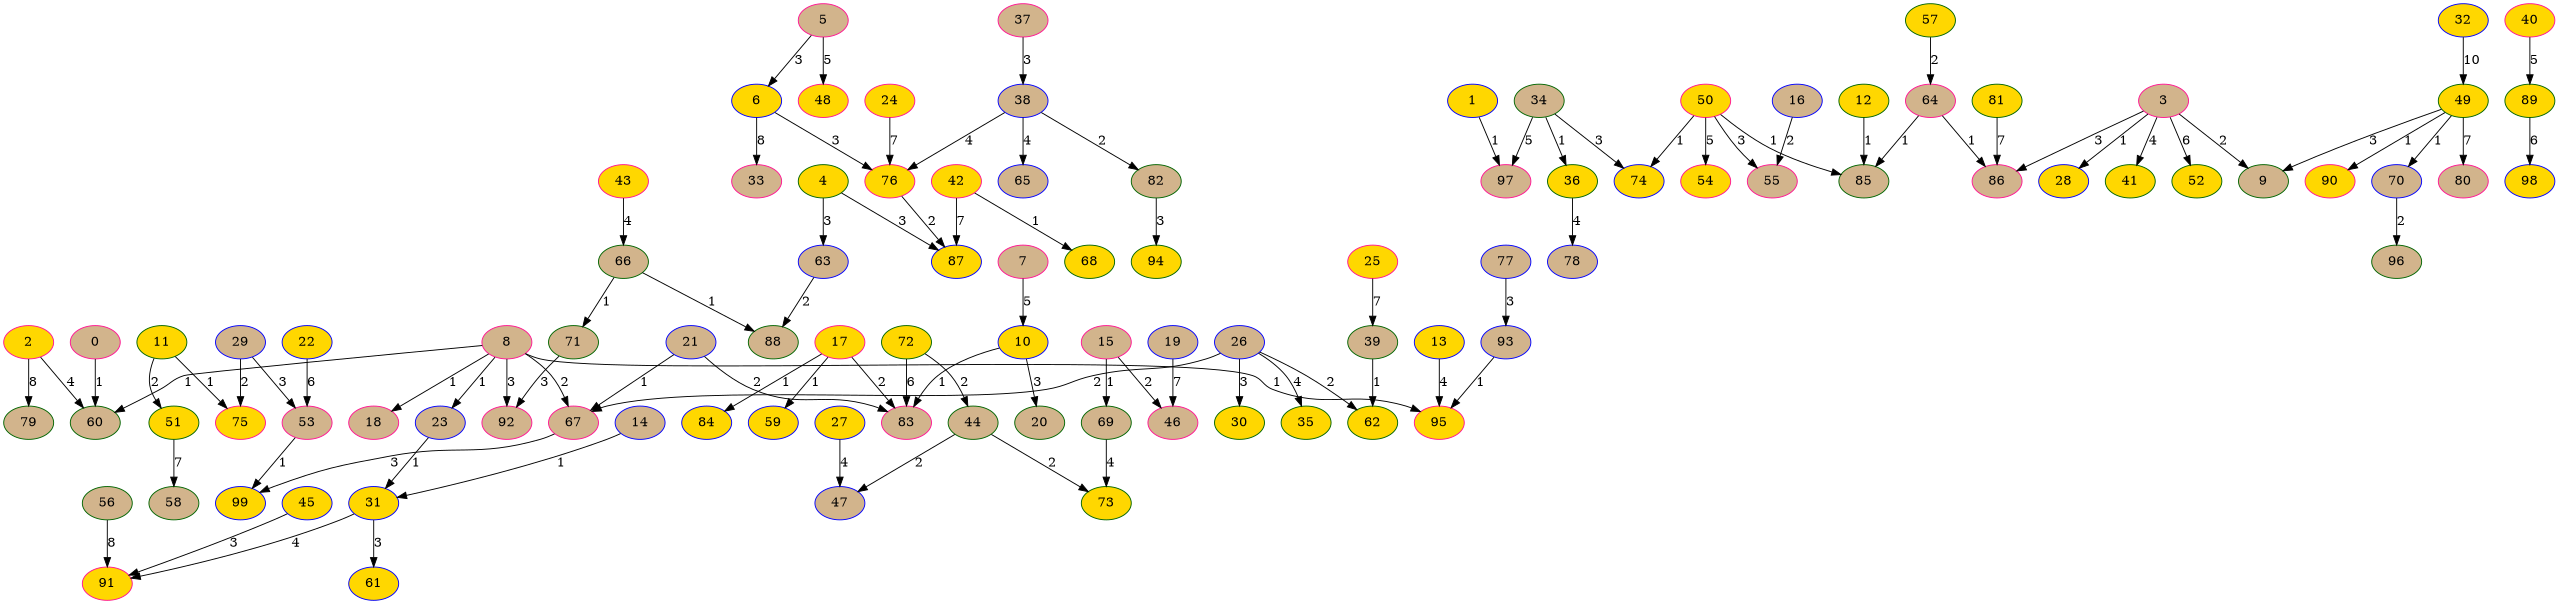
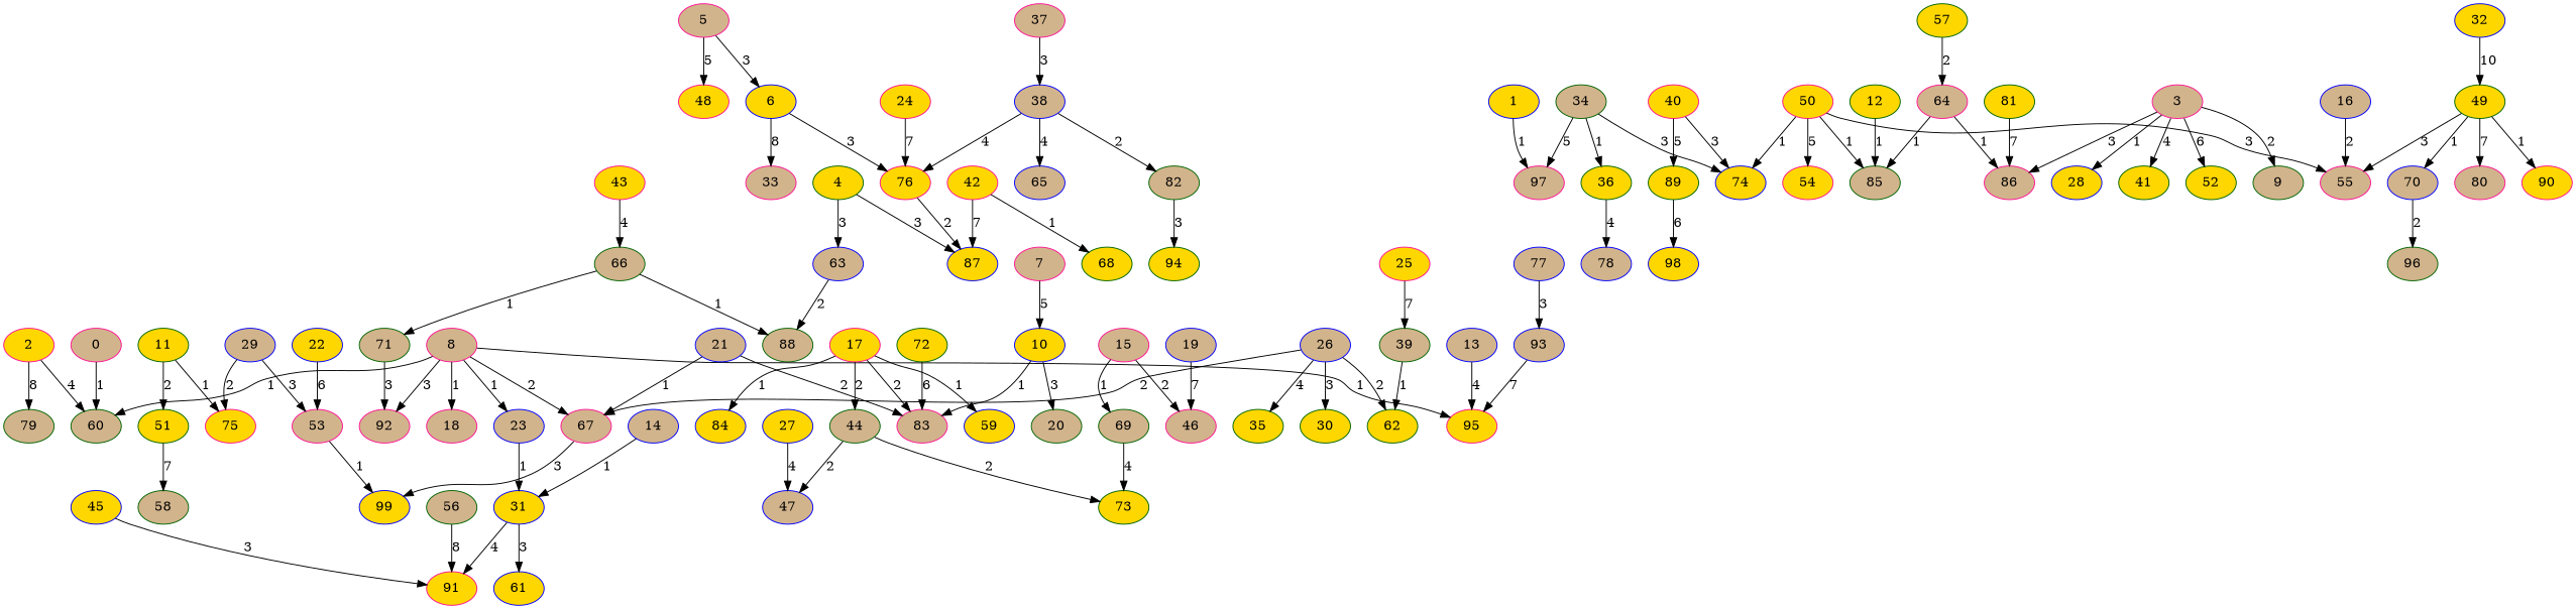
  digraph {
    node [color=darkgreen fillcolor=tan style=filled]
    edge [weight=1]
    60
    0 [color=deeppink]
    1 [color=blue fillcolor=gold]
    97 [color=deeppink]
    2 [color=deeppink fillcolor=gold]
    79
    9
    3 [color=deeppink]
    28 [color=blue fillcolor=gold]
    41 [fillcolor=gold]
    52 [fillcolor=gold]
    86 [color=deeppink]
    4 [fillcolor=gold]
    63 [color=blue]
    87 [color=blue fillcolor=gold]
    88
    6 [color=blue fillcolor=gold]
    5 [color=deeppink]
    48 [color=deeppink fillcolor=gold]
    33 [color=deeppink]
    76 [color=deeppink fillcolor=gold]
    10 [color=blue fillcolor=gold]
    7 [color=deeppink]
    20
    83 [color=deeppink]
    8 [color=deeppink]
    18 [color=deeppink]
    23 [color=blue]
    67 [color=deeppink]
    92 [color=deeppink]
    95 [color=deeppink fillcolor=gold]
    31 [color=blue fillcolor=gold]
    99 [color=blue fillcolor=gold]
    11 [fillcolor=gold]
    51 [fillcolor=gold]
    75 [color=deeppink fillcolor=gold]
    58
    12 [fillcolor=gold]
    85
-   13 [color=blue fillcolor=gold]
+   13 [color=blue]
    14 [color=blue]
    61 [color=blue fillcolor=gold]
    91 [color=deeppink fillcolor=gold]
    15 [color=deeppink]
    46 [color=deeppink]
    69
    73 [fillcolor=gold]
    16 [color=blue]
    55 [color=deeppink]
    17 [color=deeppink fillcolor=gold]
    44
    59 [color=blue fillcolor=gold]
    84 [color=blue fillcolor=gold]
    47 [color=blue]
    19 [color=blue]
    21 [color=blue]
    22 [color=blue fillcolor=gold]
    53 [color=deeppink]
    24 [color=deeppink fillcolor=gold]
    25 [color=deeppink fillcolor=gold]
    39
    62 [fillcolor=gold]
    26 [color=blue]
    30 [fillcolor=gold]
    35 [fillcolor=gold]
    27 [color=blue fillcolor=gold]
    29 [color=blue]
    32 [color=blue fillcolor=gold]
    49 [fillcolor=gold]
    70 [color=blue]
    80 [color=deeppink]
    90 [color=deeppink fillcolor=gold]
    34
    36 [fillcolor=gold]
    74 [color=blue fillcolor=gold]
    78 [color=blue]
    38 [color=blue]
    37 [color=deeppink]
    65 [color=blue]
    82
    94 [fillcolor=gold]
    40 [color=deeppink fillcolor=gold]
    89 [fillcolor=gold]
    98 [color=blue fillcolor=gold]
    42 [color=deeppink fillcolor=gold]
    68 [fillcolor=gold]
    43 [color=deeppink fillcolor=gold]
    66
    71
    45 [color=blue fillcolor=gold]
    96
    50 [color=deeppink fillcolor=gold]
    54 [color=deeppink fillcolor=gold]
    56
    57 [fillcolor=gold]
    64 [color=deeppink]
    72 [fillcolor=gold]
    77 [color=blue]
    93 [color=blue]
    81 [fillcolor=gold]
    0 -> 60 [label=1]
    1 -> 97 [label=1]
    2 -> 60 [label=4 weight=4]
    2 -> 79 [label=8 weight=8]
    3 -> 9 [label=2 weight=2]
    3 -> 28 [label=1]
    3 -> 41 [label=4 weight=4]
    3 -> 52 [label=6 weight=6]
    3 -> 86 [label=3 weight=3]
    4 -> 63 [label=3 weight=3]
    4 -> 87 [label=3 weight=3]
    63 -> 88 [label=2 weight=2]
    6 -> 33 [label=8 weight=8]
    6 -> 76 [label=3 weight=3]
    5 -> 6 [label=3 weight=3]
    5 -> 48 [label=5 weight=5]
    76 -> 87 [label=2 weight=2]
    10 -> 20 [label=3 weight=3]
    10 -> 83 [label=1]
    7 -> 10 [label=5 weight=5]
    8 -> 60 [label=1]
    8 -> 18 [label=1]
    8 -> 23 [label=1]
    8 -> 67 [label=2 weight=2]
    8 -> 92 [label=3 weight=3]
    8 -> 95 [label=1]
    23 -> 31 [label=1]
    67 -> 99 [label=3 weight=3]
    31 -> 61 [label=3 weight=3]
    31 -> 91 [label=4 weight=4]
    11 -> 51 [label=2 weight=2]
    11 -> 75 [label=1]
    51 -> 58 [label=7 weight=7]
    12 -> 85 [label=1]
    13 -> 95 [label=4 weight=4]
    14 -> 31 [label=1]
    15 -> 46 [label=2 weight=2]
    15 -> 69 [label=1]
    69 -> 73 [label=4 weight=4]
    16 -> 55 [label=2 weight=2]
    17 -> 83 [label=2 weight=2]
-   72 -> 44 [label=2 weight=2]
+   17 -> 44 [label=2 weight=2]
    17 -> 59 [label=1]
    17 -> 84 [label=1]
    44 -> 73 [label=2 weight=2]
    44 -> 47 [label=2 weight=2]
    19 -> 46 [label=7 weight=7]
    21 -> 83 [label=2 weight=2]
    21 -> 67 [label=1]
    22 -> 53 [label=6 weight=6]
    53 -> 99 [label=1]
    24 -> 76 [label=7 weight=7]
    25 -> 39 [label=7 weight=7]
    39 -> 62 [label=1]
    26 -> 67 [label=2 weight=2]
    26 -> 62 [label=2 weight=2]
    26 -> 30 [label=3 weight=3]
    26 -> 35 [label=4 weight=2]
    27 -> 47 [label=4 weight=4]
    29 -> 75 [label=2 weight=2]
    29 -> 53 [label=3 weight=3]
    32 -> 49 [label=10 weight=10]
-   49 -> 9 [label=3 weight=3]
+   49 -> 55 [label=3 weight=3]
    49 -> 70 [label=1]
    49 -> 80 [label=7 weight=7]
    49 -> 90 [label=1]
    70 -> 96 [label=2 weight=2]
    34 -> 97 [label=5 weight=5]
    34 -> 36 [label=1]
    34 -> 74 [label=3 weight=3]
    36 -> 78 [label=4 weight=4]
    38 -> 76 [label=4 weight=4]
    38 -> 65 [label=4 weight=4]
    38 -> 82 [label=2 weight=2]
    37 -> 38 [label=3 weight=3]
    82 -> 94 [label=3 weight=3]
+   40 -> 74 [label=3 weight=3]
    40 -> 89 [label=5 weight=5]
    89 -> 98 [label=6 weight=6]
    42 -> 87 [label=7 weight=7]
    42 -> 68 [label=1]
    43 -> 66 [label=4 weight=4]
    66 -> 88 [label=1]
    66 -> 71 [label=1]
    71 -> 92 [label=3 weight=3]
    45 -> 91 [label=3 weight=3]
    50 -> 85 [label=1]
    50 -> 55 [label=3 weight=3]
    50 -> 74 [label=1]
    50 -> 54 [label=5 weight=5]
    56 -> 91 [label=8 weight=8]
    57 -> 64 [label=2 weight=2]
    64 -> 86 [label=1]
    64 -> 85 [label=1]
    72 -> 83 [label=6 weight=6]
    77 -> 93 [label=3 weight=3]
-   93 -> 95 [label=1]
+   93 -> 95 [label=7]
    81 -> 86 [label=7 weight=7]
  }
